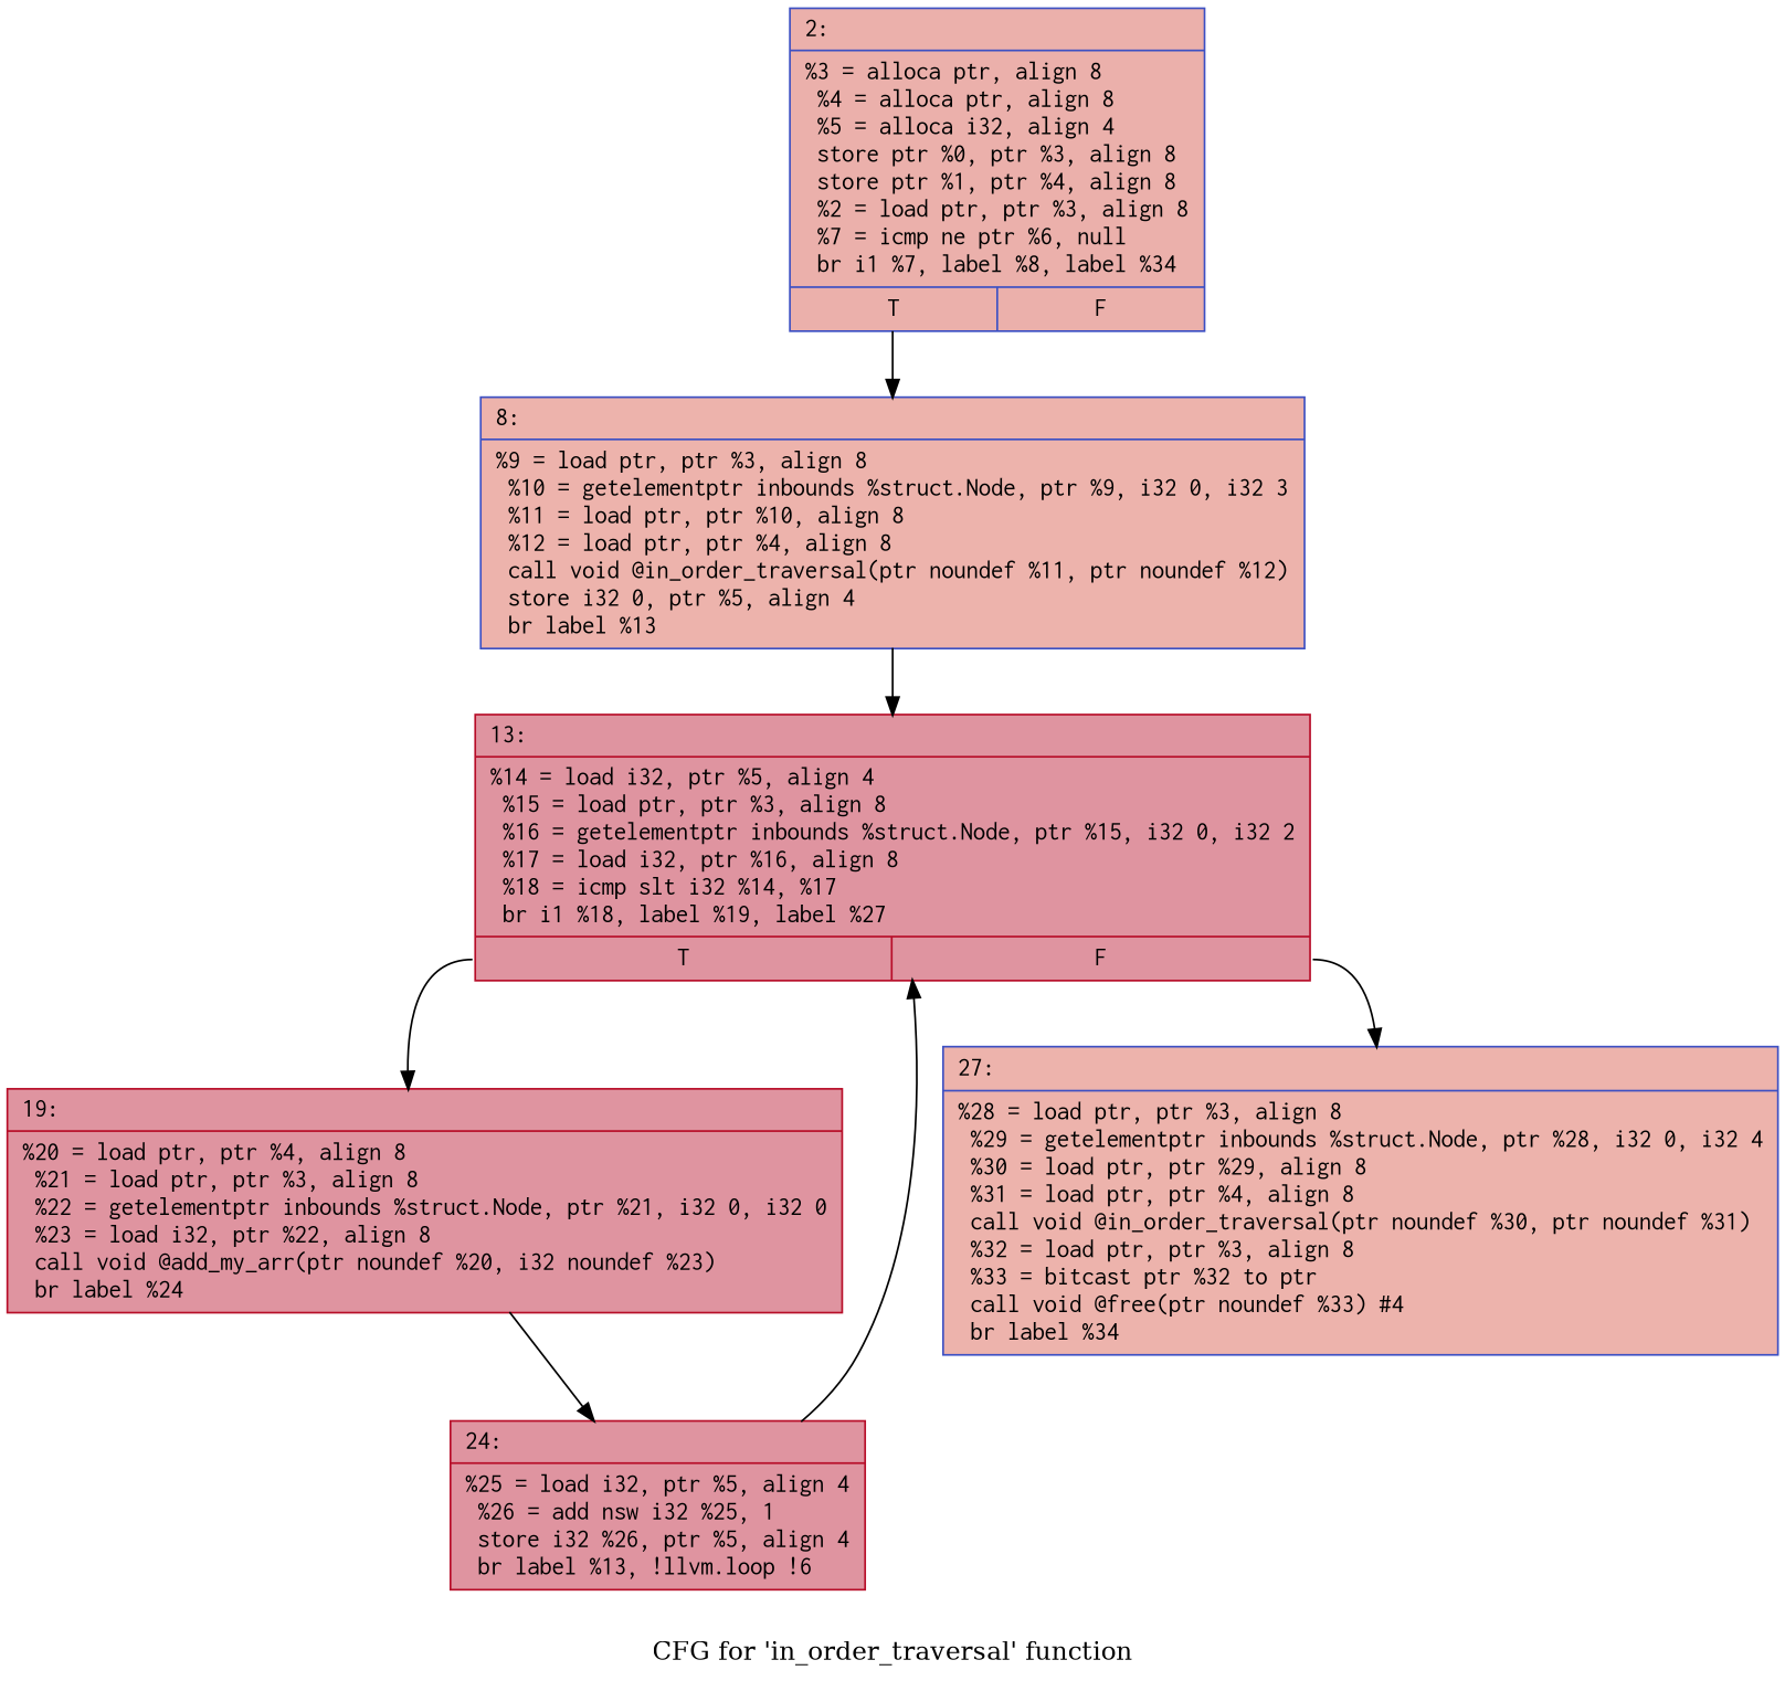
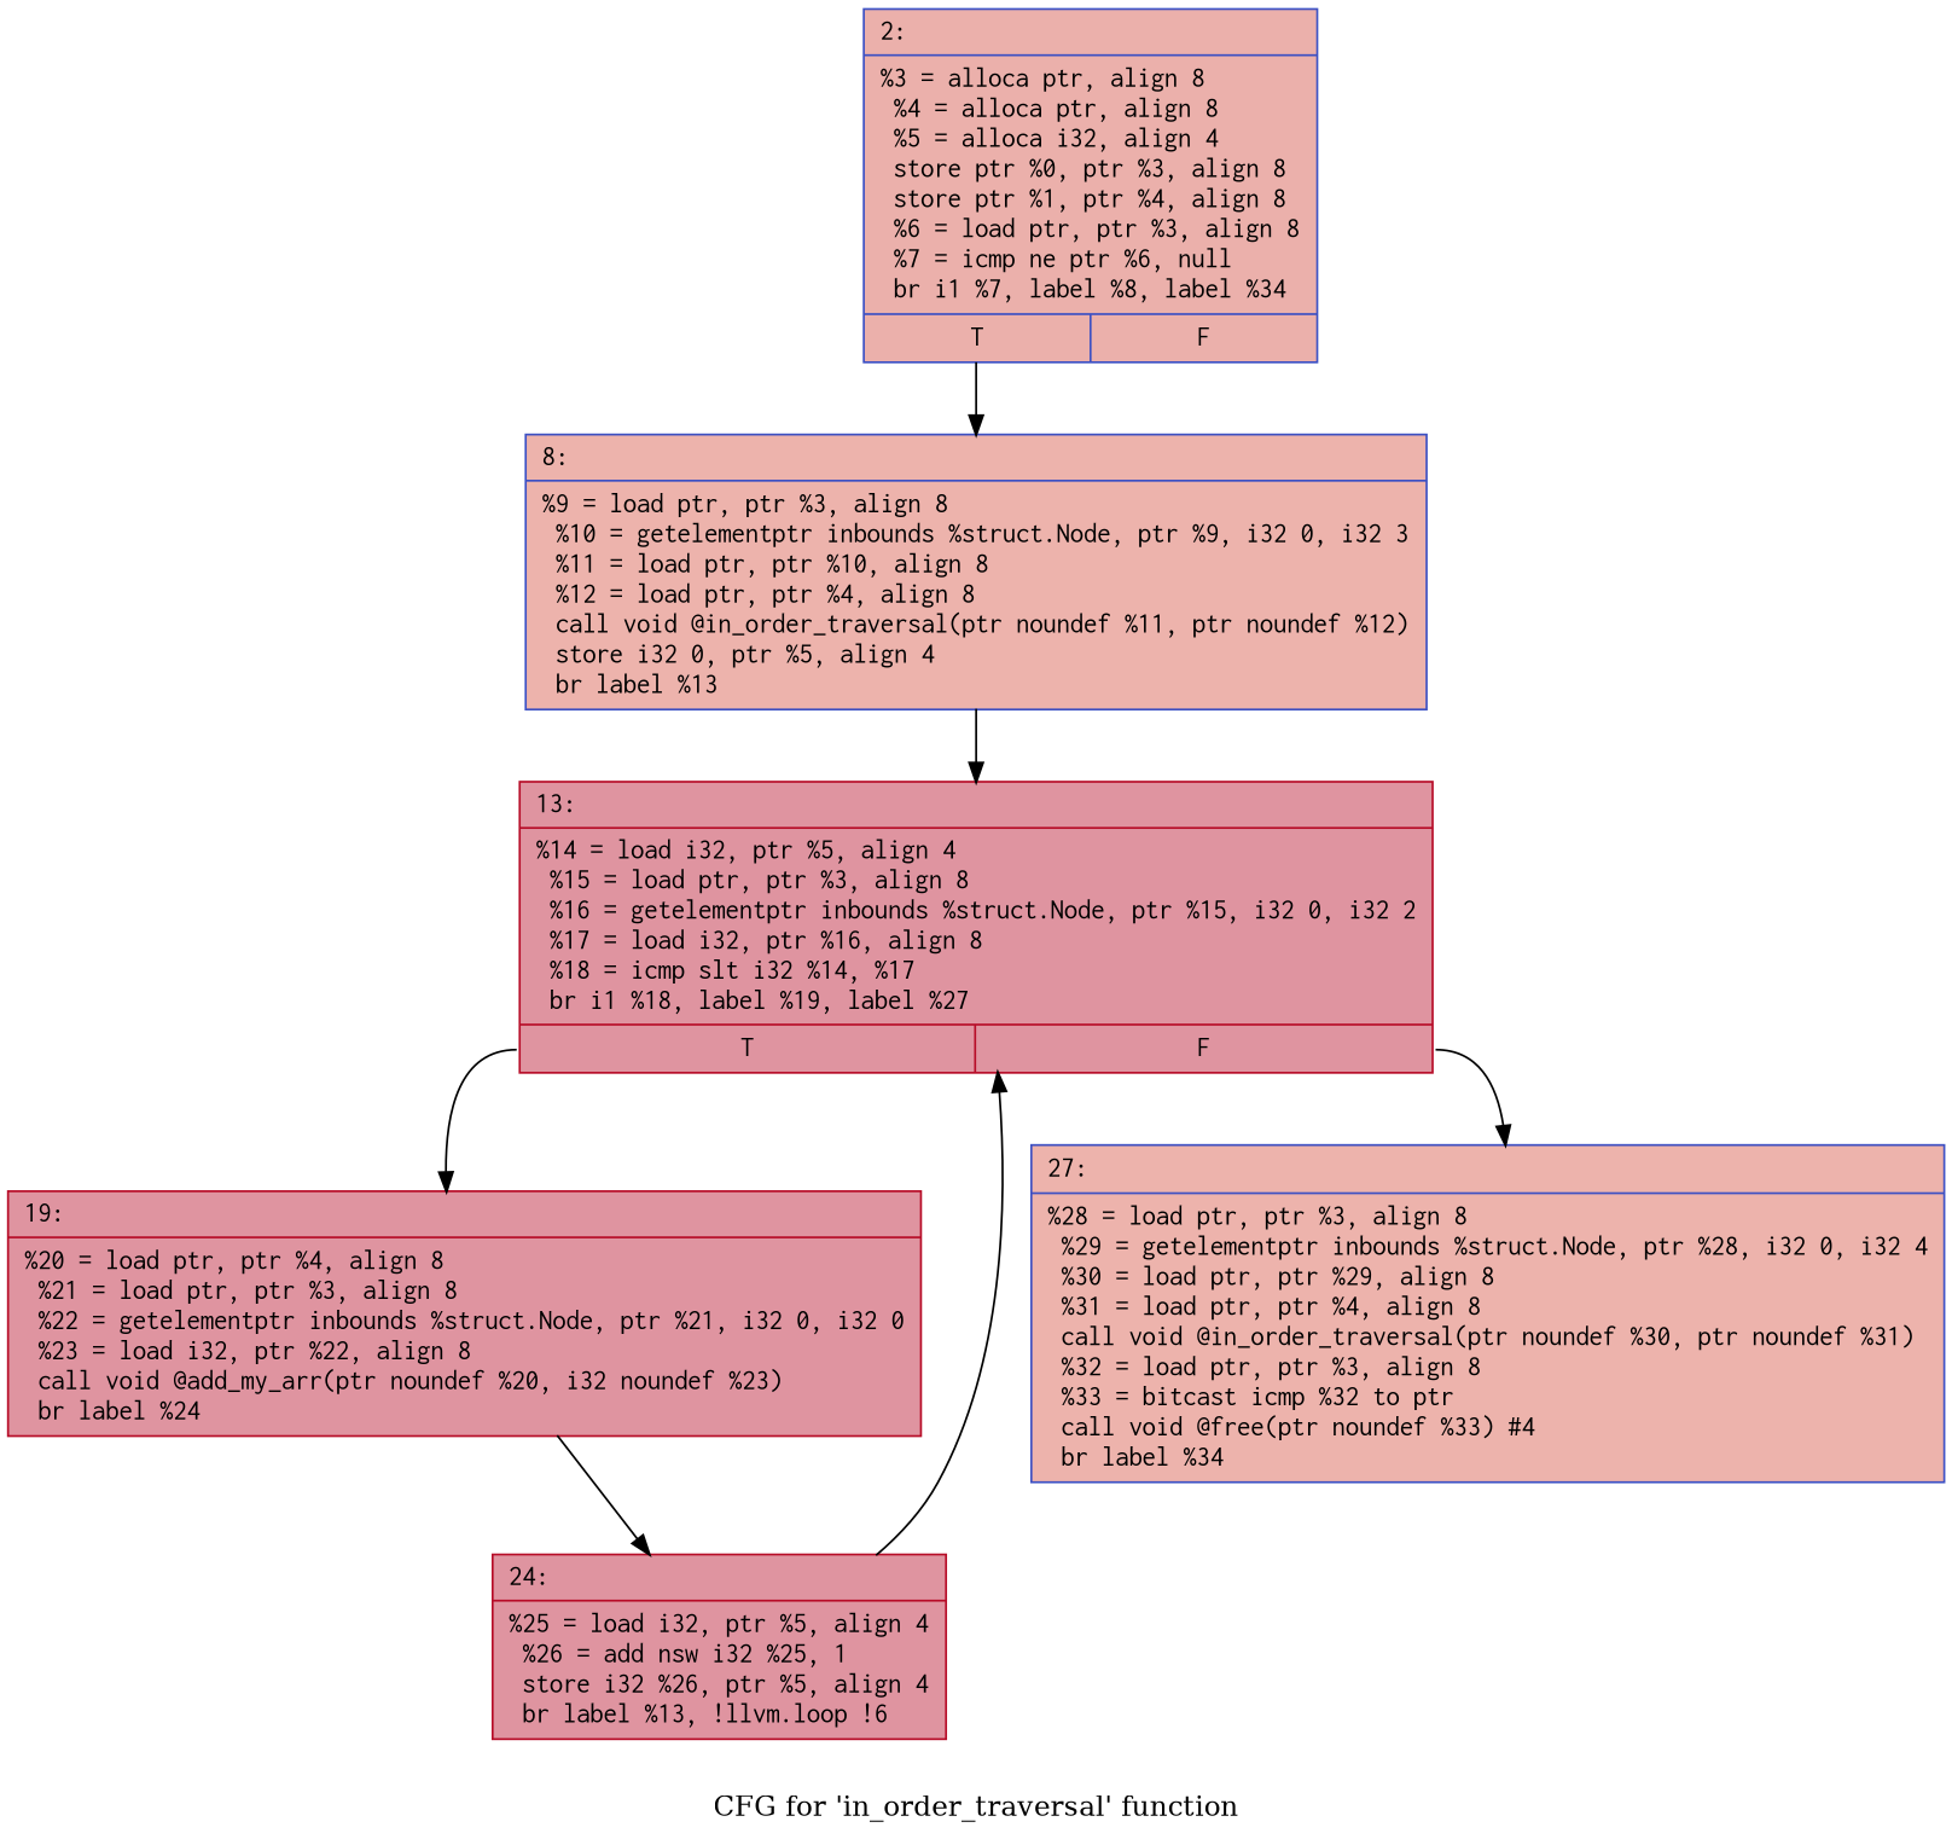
  digraph {
    label="CFG for 'in_order_traversal' function"
    node [color="#3d50c3ff" fillcolor="#b70d2870" fontname=Courier shape=record style=filled]
-   n1 [fillcolor="#d24b4070" label="{2:\l|  %3 = alloca ptr, align 8\l  %4 = alloca ptr, align 8\l  %5 = alloca i32, align 4\l  store ptr %0, ptr %3, align 8\l  store ptr %1, ptr %4, align 8\l  %2 = load ptr, ptr %3, align 8\l  %7 = icmp ne ptr %6, null\l  br i1 %7, label %8, label %34\l|{<s0>T|<s1>F}}"]
+   n1 [fillcolor="#d24b4070" label="{2:\l|  %3 = alloca ptr, align 8\l  %4 = alloca ptr, align 8\l  %5 = alloca i32, align 4\l  store ptr %0, ptr %3, align 8\l  store ptr %1, ptr %4, align 8\l  %6 = load ptr, ptr %3, align 8\l  %7 = icmp ne ptr %6, null\l  br i1 %7, label %8, label %34\l|{<s0>T|<s1>F}}"]
    n2 [fillcolor="#d6524470" label="{8:\l|  %9 = load ptr, ptr %3, align 8\l  %10 = getelementptr inbounds %struct.Node, ptr %9, i32 0, i32 3\l  %11 = load ptr, ptr %10, align 8\l  %12 = load ptr, ptr %4, align 8\l  call void @in_order_traversal(ptr noundef %11, ptr noundef %12)\l  store i32 0, ptr %5, align 4\l  br label %13\l}"]
    n3 [color="#b70d28ff" label="{13:\l|  %14 = load i32, ptr %5, align 4\l  %15 = load ptr, ptr %3, align 8\l  %16 = getelementptr inbounds %struct.Node, ptr %15, i32 0, i32 2\l  %17 = load i32, ptr %16, align 8\l  %18 = icmp slt i32 %14, %17\l  br i1 %18, label %19, label %27\l|{<s0>T|<s1>F}}"]
    n4 [color="#b70d28ff" label="{19:\l|  %20 = load ptr, ptr %4, align 8\l  %21 = load ptr, ptr %3, align 8\l  %22 = getelementptr inbounds %struct.Node, ptr %21, i32 0, i32 0\l  %23 = load i32, ptr %22, align 8\l  call void @add_my_arr(ptr noundef %20, i32 noundef %23)\l  br label %24\l}"]
-   n5 [fillcolor="#d6524470" label="{27:\l|  %28 = load ptr, ptr %3, align 8\l  %29 = getelementptr inbounds %struct.Node, ptr %28, i32 0, i32 4\l  %30 = load ptr, ptr %29, align 8\l  %31 = load ptr, ptr %4, align 8\l  call void @in_order_traversal(ptr noundef %30, ptr noundef %31)\l  %32 = load ptr, ptr %3, align 8\l  %33 = bitcast ptr %32 to ptr\l  call void @free(ptr noundef %33) #4\l  br label %34\l}"]
+   n5 [fillcolor="#d6524470" label="{27:\l|  %28 = load ptr, ptr %3, align 8\l  %29 = getelementptr inbounds %struct.Node, ptr %28, i32 0, i32 4\l  %30 = load ptr, ptr %29, align 8\l  %31 = load ptr, ptr %4, align 8\l  call void @in_order_traversal(ptr noundef %30, ptr noundef %31)\l  %32 = load ptr, ptr %3, align 8\l  %33 = bitcast icmp %32 to ptr\l  call void @free(ptr noundef %33) #4\l  br label %34\l}"]
    n6 [color="#b70d28ff" label="{24:\l|  %25 = load i32, ptr %5, align 4\l  %26 = add nsw i32 %25, 1\l  store i32 %26, ptr %5, align 4\l  br label %13, !llvm.loop !6\l}"]
    n1 -> n2 [tailport=s0]
    n2 -> n3
    n3 -> n4 [tailport=s0]
    n3 -> n5 [tailport=s1]
    n4 -> n6
    n6 -> n3
  }
